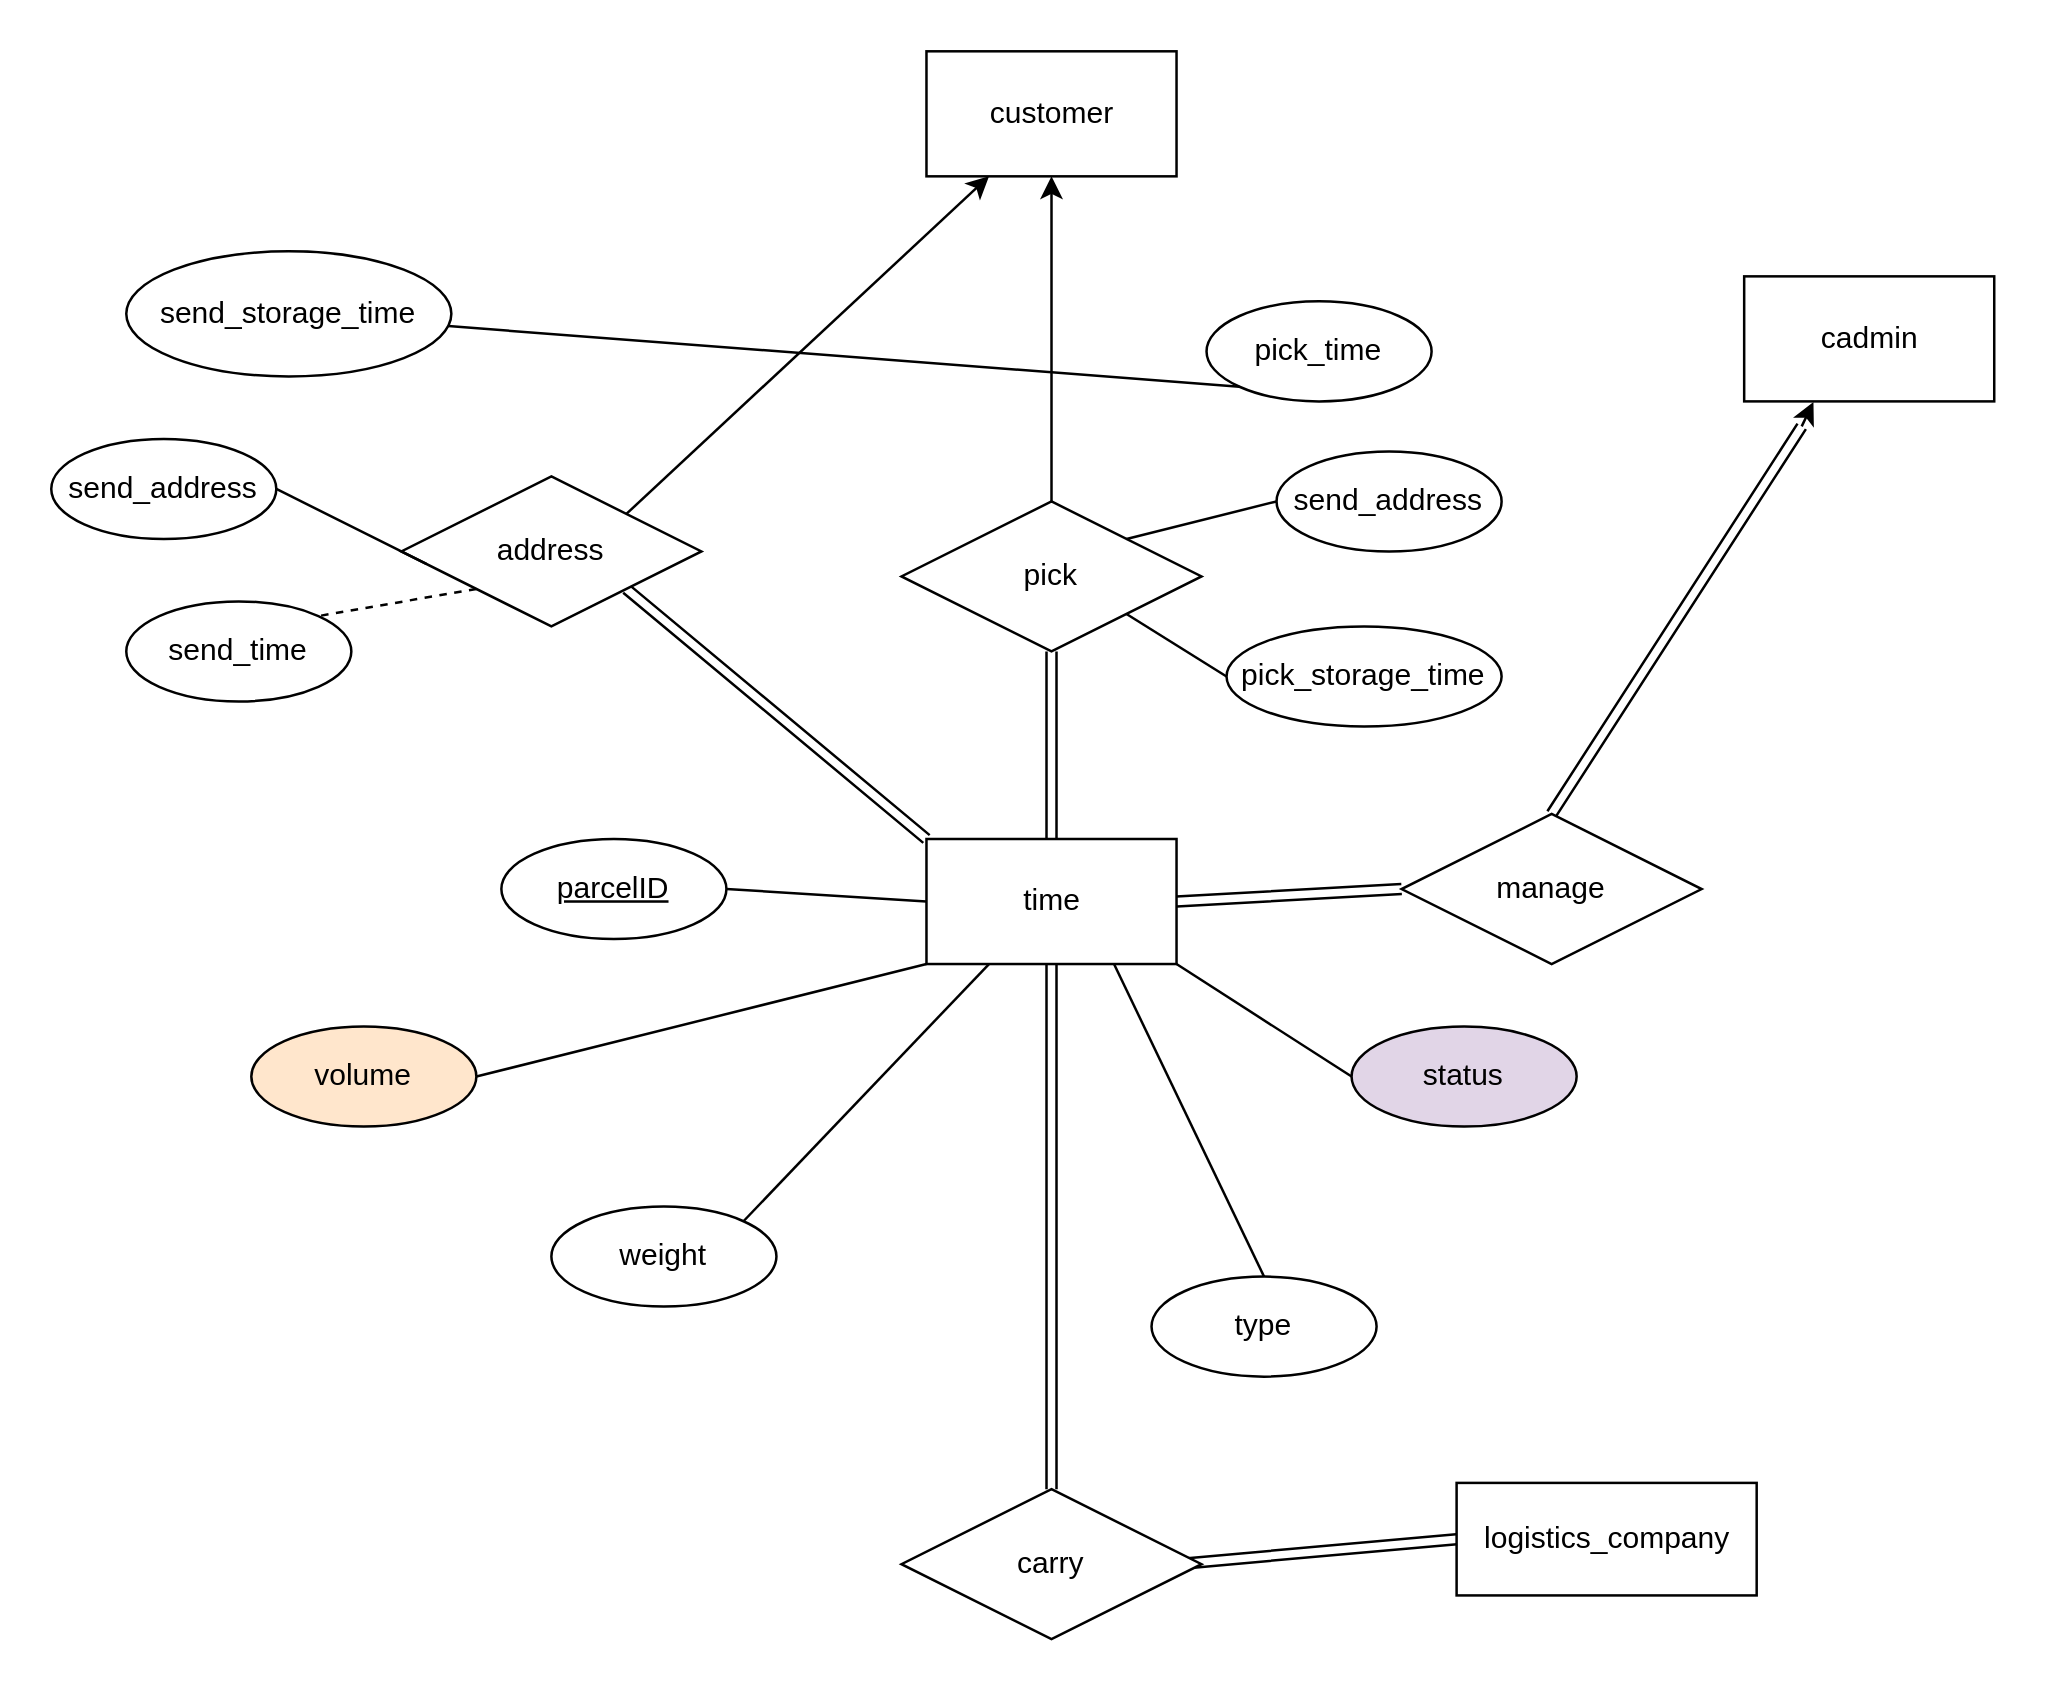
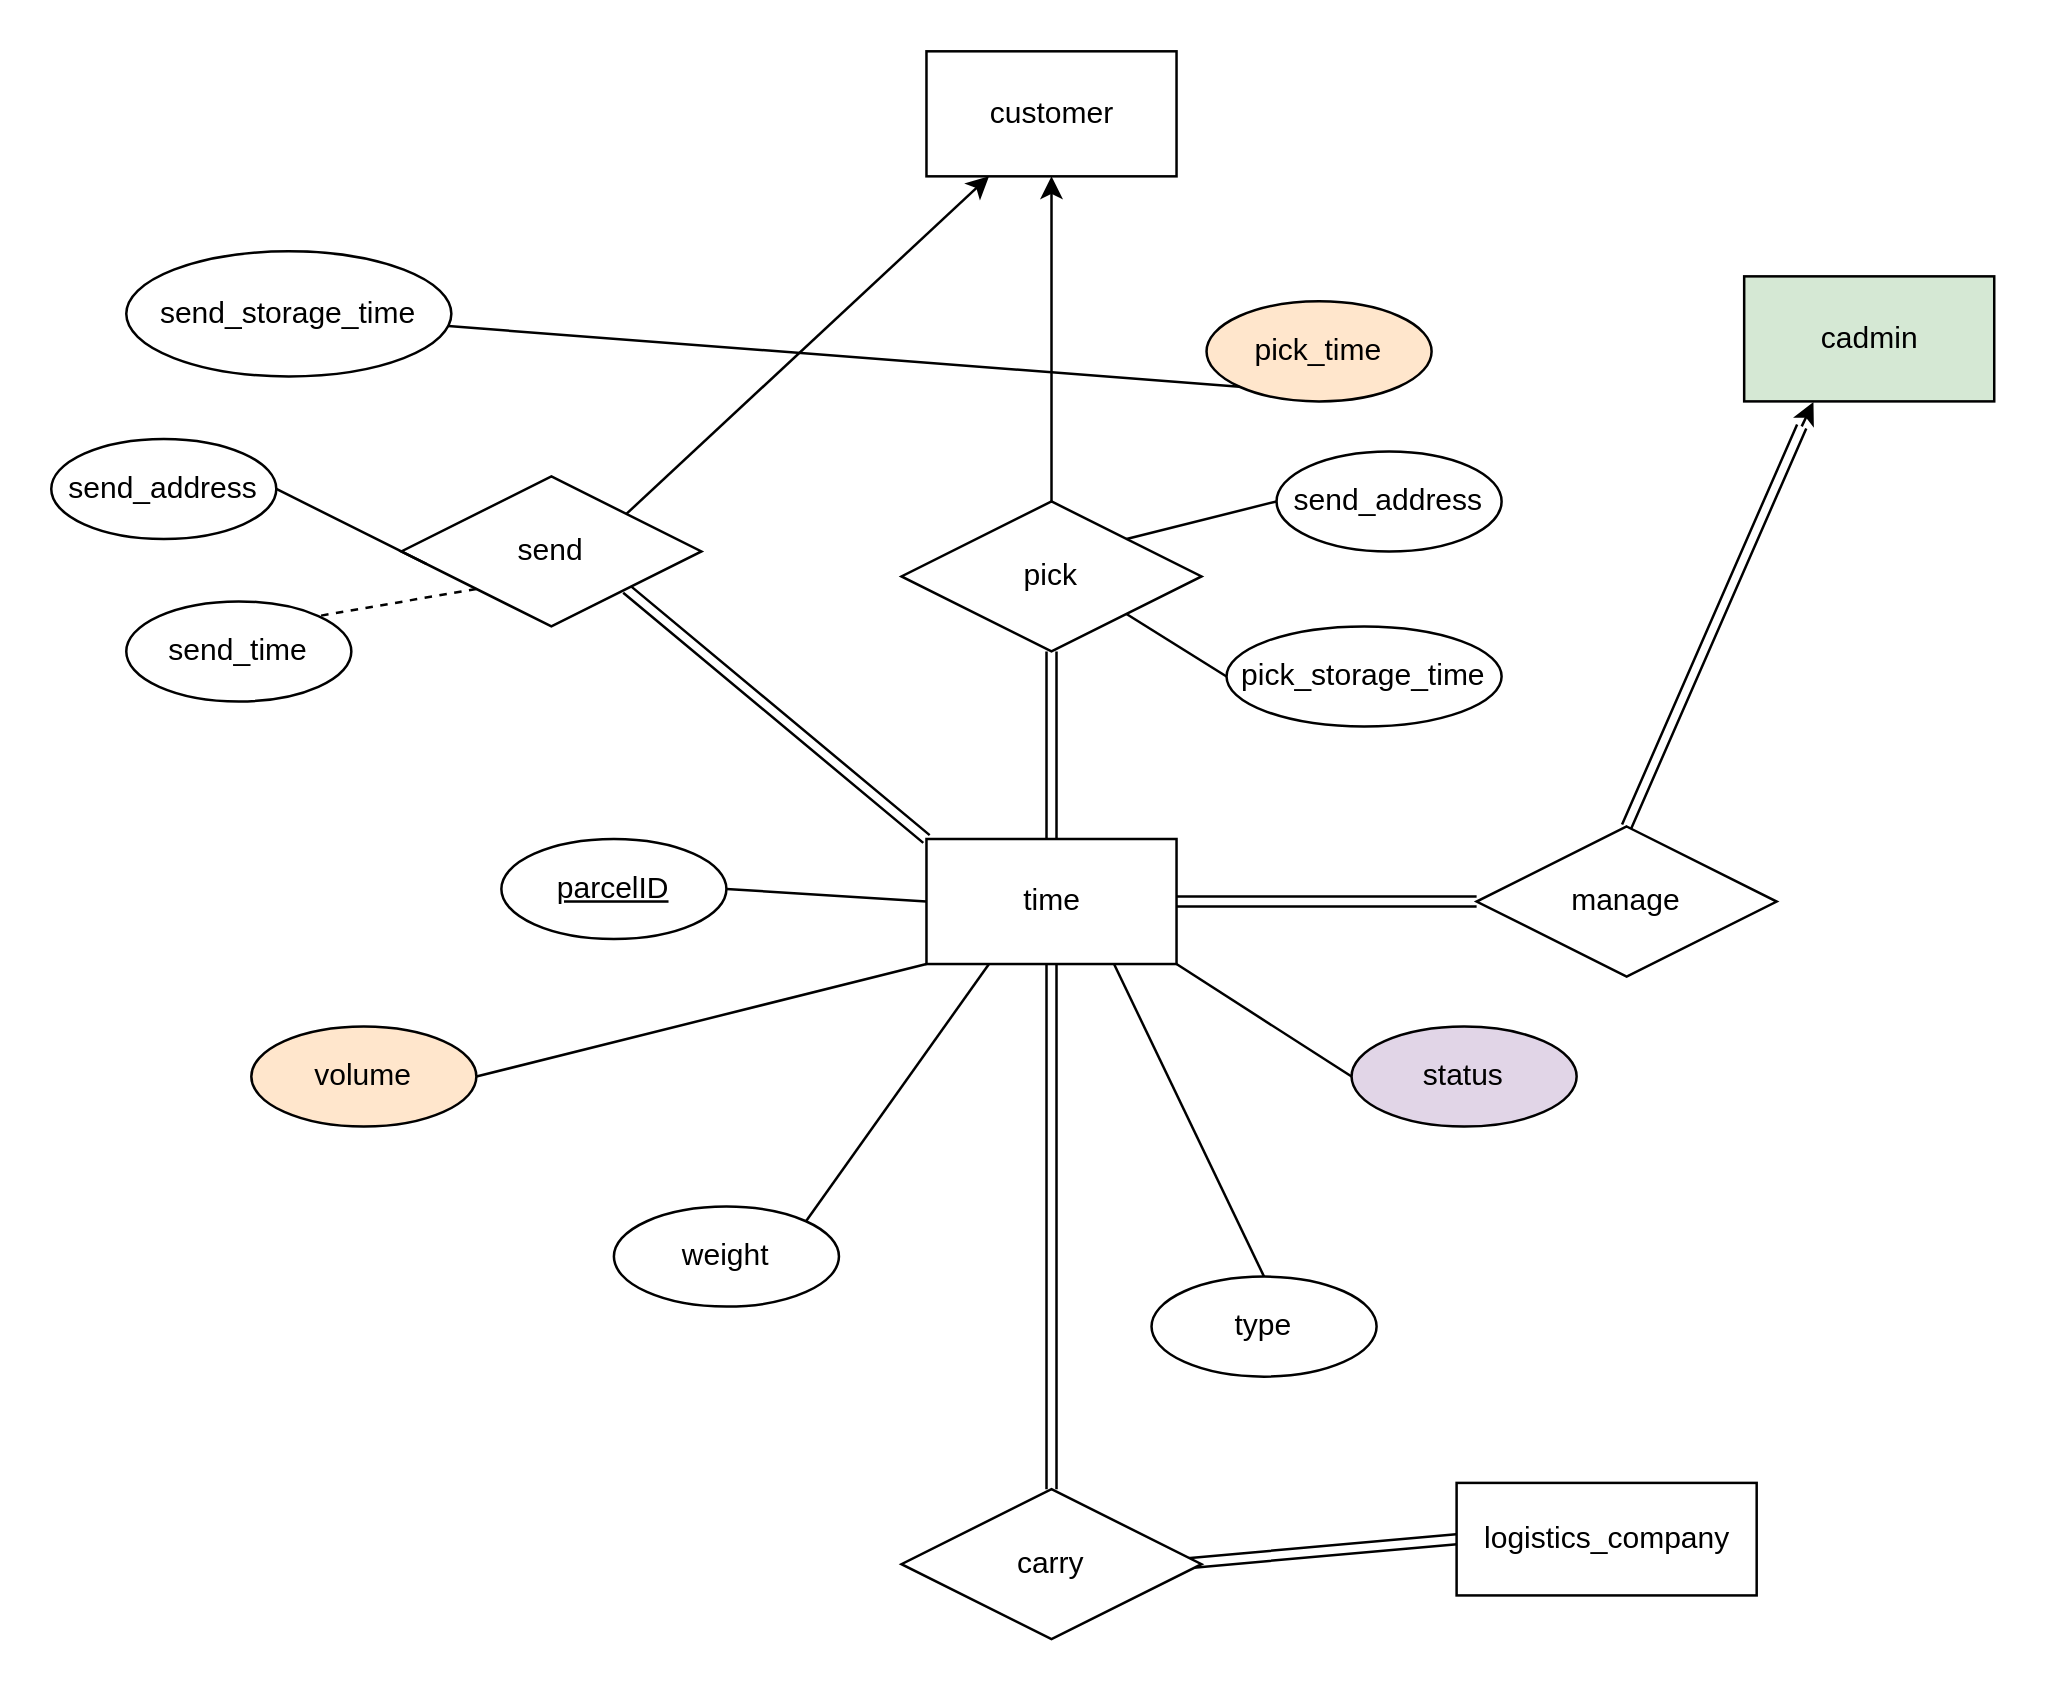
  <mxCell id="0" />
  <mxCell id="1" parent="0" />
  <mxCell id="2" style="edgeStyle=none;shape=link;html=1;exitX=0.5;exitY=0;exitDx=0;exitDy=0;" edge="1" source="6" parent="1"><mxGeometry relative="1" as="geometry"><mxPoint x="720" y="170" as="targetPoint" /><Array as="points" /></mxGeometry></mxCell>
  <mxCell id="3" style="edgeStyle=none;shape=link;html=1;exitX=0.5;exitY=0;exitDx=0;exitDy=0;entryX=0.5;entryY=1;entryDx=0;entryDy=0;" edge="1" source="4" target="11" parent="1"><mxGeometry relative="1" as="geometry" /></mxCell>
  <mxCell id="4" value="time" style="html=1;dashed=0;whitespace=wrap;" vertex="1" parent="1"><mxGeometry x="370" y="335" width="100" height="50" as="geometry" /></mxCell>
  <mxCell id="5" style="edgeStyle=none;shape=link;html=1;exitX=0;exitY=0.5;exitDx=0;exitDy=0;entryX=1;entryY=0.5;entryDx=0;entryDy=0;" edge="1" source="6" target="4" parent="1"><mxGeometry relative="1" as="geometry" /></mxCell>
- <mxCell id="6" value="manage" style="shape=rhombus;perimeter=rhombusPerimeter;whiteSpace=wrap;html=1;align=center;" vertex="1" parent="1"><mxGeometry x="560" y="325" width="120" height="60" as="geometry" /></mxCell>
+ <mxCell id="6" value="manage" style="shape=rhombus;perimeter=rhombusPerimeter;whiteSpace=wrap;html=1;align=center;" vertex="1" parent="1"><mxGeometry x="590" y="330" width="120" height="60" as="geometry" /></mxCell>
  <mxCell id="7" style="edgeStyle=none;html=1;exitX=1;exitY=0;exitDx=0;exitDy=0;entryX=0.25;entryY=1;entryDx=0;entryDy=0;" edge="1" source="9" target="14" parent="1"><mxGeometry relative="1" as="geometry" /></mxCell>
  <mxCell id="8" style="edgeStyle=none;shape=link;html=1;exitX=1;exitY=1;exitDx=0;exitDy=0;entryX=0;entryY=0;entryDx=0;entryDy=0;" edge="1" source="9" target="4" parent="1"><mxGeometry relative="1" as="geometry" /></mxCell>
- <mxCell id="9" value="address" style="shape=rhombus;perimeter=rhombusPerimeter;whiteSpace=wrap;html=1;align=center;" vertex="1" parent="1"><mxGeometry x="160" y="190" width="120" height="60" as="geometry" /></mxCell>
+ <mxCell id="9" value="send" style="shape=rhombus;perimeter=rhombusPerimeter;whiteSpace=wrap;html=1;align=center;" vertex="1" parent="1"><mxGeometry x="160" y="190" width="120" height="60" as="geometry" /></mxCell>
  <mxCell id="10" style="edgeStyle=none;html=1;exitX=0.5;exitY=0;exitDx=0;exitDy=0;entryX=0.5;entryY=1;entryDx=0;entryDy=0;" edge="1" source="11" target="14" parent="1"><mxGeometry relative="1" as="geometry" /></mxCell>
  <mxCell id="11" value="pick" style="shape=rhombus;perimeter=rhombusPerimeter;whiteSpace=wrap;html=1;align=center;" vertex="1" parent="1"><mxGeometry x="360" y="200" width="120" height="60" as="geometry" /></mxCell>
  <mxCell id="12" value="" style="endArrow=classic;html=1;entryX=0.277;entryY=1.004;entryDx=0;entryDy=0;entryPerimeter=0;" edge="1" target="13" parent="1"><mxGeometry width="50" height="50" relative="1" as="geometry"><mxPoint x="720" y="170" as="sourcePoint" /><mxPoint x="720" y="170" as="targetPoint" /><Array as="points" /></mxGeometry></mxCell>
- <mxCell id="13" value="cadmin" style="html=1;dashed=0;whitespace=wrap;" vertex="1" parent="1"><mxGeometry x="697" y="110" width="100" height="50" as="geometry" /></mxCell>
+ <mxCell id="13" value="cadmin" style="html=1;dashed=0;whitespace=wrap;fillColor=#d5e8d4;" vertex="1" parent="1"><mxGeometry x="697" y="110" width="100" height="50" as="geometry" /></mxCell>
  <mxCell id="14" value="customer" style="html=1;dashed=0;whitespace=wrap;" vertex="1" parent="1"><mxGeometry x="370" y="20" width="100" height="50" as="geometry" /></mxCell>
  <mxCell id="15" value="volume" style="ellipse;whiteSpace=wrap;html=1;align=center;fillColor=#ffe6cc;" vertex="1" parent="1"><mxGeometry x="100" y="410" width="90" height="40" as="geometry" /></mxCell>
  <mxCell id="16" value="" style="endArrow=none;html=1;exitX=0;exitY=1;exitDx=0;exitDy=0;entryX=1;entryY=0.5;entryDx=0;entryDy=0;" edge="1" source="4" target="15" parent="1"><mxGeometry width="50" height="50" relative="1" as="geometry"><mxPoint x="306.735" y="491.59" as="sourcePoint" /><mxPoint x="360" y="512.41" as="targetPoint" /></mxGeometry></mxCell>
- <mxCell id="17" value="weight" style="ellipse;whiteSpace=wrap;html=1;align=center;" vertex="1" parent="1"><mxGeometry x="220" y="482" width="90" height="40" as="geometry" /></mxCell>
+ <mxCell id="17" value="weight" style="ellipse;whiteSpace=wrap;html=1;align=center;" vertex="1" parent="1"><mxGeometry x="245" y="482" width="90" height="40" as="geometry" /></mxCell>
  <mxCell id="18" value="" style="endArrow=none;html=1;exitX=1;exitY=0;exitDx=0;exitDy=0;entryX=0.25;entryY=1;entryDx=0;entryDy=0;" edge="1" source="17" target="4" parent="1"><mxGeometry width="50" height="50" relative="1" as="geometry"><mxPoint x="423.26" y="435.18" as="sourcePoint" /><mxPoint x="329.995" y="410" as="targetPoint" /></mxGeometry></mxCell>
  <mxCell id="19" value="type" style="ellipse;whiteSpace=wrap;html=1;align=center;" vertex="1" parent="1"><mxGeometry x="460" y="510" width="90" height="40" as="geometry" /></mxCell>
  <mxCell id="20" value="" style="endArrow=none;html=1;exitX=0.75;exitY=1;exitDx=0;exitDy=0;entryX=0.5;entryY=0;entryDx=0;entryDy=0;" edge="1" source="4" target="19" parent="1"><mxGeometry width="50" height="50" relative="1" as="geometry"><mxPoint x="489.995" y="460" as="sourcePoint" /><mxPoint x="528.26" y="407.18" as="targetPoint" /></mxGeometry></mxCell>
  <mxCell id="21" value="status" style="ellipse;whiteSpace=wrap;html=1;align=center;fillColor=#e1d5e7;" vertex="1" parent="1"><mxGeometry x="540" y="410" width="90" height="40" as="geometry" /></mxCell>
  <mxCell id="22" value="" style="endArrow=none;html=1;exitX=1;exitY=1;exitDx=0;exitDy=0;entryX=0;entryY=0.5;entryDx=0;entryDy=0;" edge="1" source="4" target="21" parent="1"><mxGeometry width="50" height="50" relative="1" as="geometry"><mxPoint x="600" y="460" as="sourcePoint" /><mxPoint x="650" y="517" as="targetPoint" /></mxGeometry></mxCell>
  <mxCell id="23" value="&lt;u&gt;parcelID&lt;/u&gt;" style="ellipse;whiteSpace=wrap;html=1;align=center;" vertex="1" parent="1"><mxGeometry x="200" y="335" width="90" height="40" as="geometry" /></mxCell>
  <mxCell id="24" value="" style="endArrow=none;html=1;exitX=0;exitY=0.5;exitDx=0;exitDy=0;entryX=1;entryY=0.5;entryDx=0;entryDy=0;" edge="1" source="4" target="23" parent="1"><mxGeometry width="50" height="50" relative="1" as="geometry"><mxPoint x="330" y="345" as="sourcePoint" /><mxPoint x="250" y="390" as="targetPoint" /></mxGeometry></mxCell>
  <mxCell id="25" value="send_storage_time" style="ellipse;whiteSpace=wrap;html=1;align=center;" vertex="1" parent="1"><mxGeometry x="50" y="100" width="130" height="50" as="geometry" /></mxCell>
  <mxCell id="26" value="send_time" style="ellipse;whiteSpace=wrap;html=1;align=center;" vertex="1" parent="1"><mxGeometry x="50" y="240" width="90" height="40" as="geometry" /></mxCell>
  <mxCell id="27" value="" style="endArrow=none;html=1;exitX=0;exitY=1;exitDx=0;exitDy=0;entryX=1;entryY=0;entryDx=0;entryDy=0;dashed=1;" edge="1" source="9" target="26" parent="1"><mxGeometry width="50" height="50" relative="1" as="geometry"><mxPoint x="170" y="300" as="sourcePoint" /><mxPoint x="60" y="310" as="targetPoint" /></mxGeometry></mxCell>
- <mxCell id="28" value="pick_time" style="ellipse;whiteSpace=wrap;html=1;align=center;" vertex="1" parent="1"><mxGeometry x="482" y="120" width="90" height="40" as="geometry" /></mxCell>
+ <mxCell id="28" value="pick_time" style="ellipse;whiteSpace=wrap;html=1;align=center;fillColor=#ffe6cc;" vertex="1" parent="1"><mxGeometry x="482" y="120" width="90" height="40" as="geometry" /></mxCell>
  <mxCell id="29" value="pick_storage_time" style="ellipse;whiteSpace=wrap;html=1;align=center;" vertex="1" parent="1"><mxGeometry x="490" y="250" width="110" height="40" as="geometry" /></mxCell>
  <mxCell id="30" value="" style="endArrow=none;html=1;exitX=0;exitY=1;exitDx=0;exitDy=0;" edge="1" source="28" target="25" parent="1"><mxGeometry width="50" height="50" relative="1" as="geometry"><mxPoint x="550" y="140" as="sourcePoint" /><mxPoint x="510" y="85" as="targetPoint" /></mxGeometry></mxCell>
  <mxCell id="31" value="" style="endArrow=none;html=1;exitX=0;exitY=0.5;exitDx=0;exitDy=0;entryX=1;entryY=1;entryDx=0;entryDy=0;" edge="1" source="29" target="11" parent="1"><mxGeometry width="50" height="50" relative="1" as="geometry"><mxPoint x="570" y="260" as="sourcePoint" /><mxPoint x="497.273" y="303.636" as="targetPoint" /></mxGeometry></mxCell>
  <mxCell id="32" value="send_address" style="ellipse;whiteSpace=wrap;html=1;align=center;" vertex="1" parent="1"><mxGeometry x="20" y="175" width="90" height="40" as="geometry" /></mxCell>
  <mxCell id="33" value="logistics_company" style="html=1;dashed=0;whitespace=wrap;" vertex="1" parent="1"><mxGeometry x="582" y="592.5" width="120" height="45" as="geometry" /></mxCell>
  <mxCell id="34" style="edgeStyle=none;shape=link;html=1;exitX=1;exitY=0.5;exitDx=0;exitDy=0;entryX=0;entryY=0.5;entryDx=0;entryDy=0;" edge="1" target="33" parent="1"><mxGeometry relative="1" as="geometry"><mxPoint x="470" y="625" as="sourcePoint" /></mxGeometry></mxCell>
  <mxCell id="35" style="edgeStyle=none;shape=link;html=1;exitX=0.5;exitY=0;exitDx=0;exitDy=0;entryX=0.5;entryY=1;entryDx=0;entryDy=0;" edge="1" source="36" target="4" parent="1"><mxGeometry relative="1" as="geometry" /></mxCell>
  <mxCell id="36" value="carry" style="shape=rhombus;perimeter=rhombusPerimeter;whiteSpace=wrap;html=1;align=center;" vertex="1" parent="1"><mxGeometry x="360" y="595" width="120" height="60" as="geometry" /></mxCell>
  <mxCell id="37" value="send_address" style="ellipse;whiteSpace=wrap;html=1;align=center;" vertex="1" parent="1"><mxGeometry x="510" y="180" width="90" height="40" as="geometry" /></mxCell>
  <mxCell id="38" value="" style="endArrow=none;html=1;exitX=0;exitY=0.5;exitDx=0;exitDy=0;entryX=1;entryY=0;entryDx=0;entryDy=0;" edge="1" source="37" target="11" parent="1"><mxGeometry width="50" height="50" relative="1" as="geometry"><mxPoint x="505.18" y="164.142" as="sourcePoint" /><mxPoint x="449.881" y="219.94" as="targetPoint" /></mxGeometry></mxCell>
  <mxCell id="39" value="" style="endArrow=none;html=1;entryX=1;entryY=0.5;entryDx=0;entryDy=0;" edge="1" target="32" parent="1"><mxGeometry width="50" height="50" relative="1" as="geometry"><mxPoint x="170" y="225" as="sourcePoint" /><mxPoint x="136.82" y="255.858" as="targetPoint" /></mxGeometry></mxCell>
